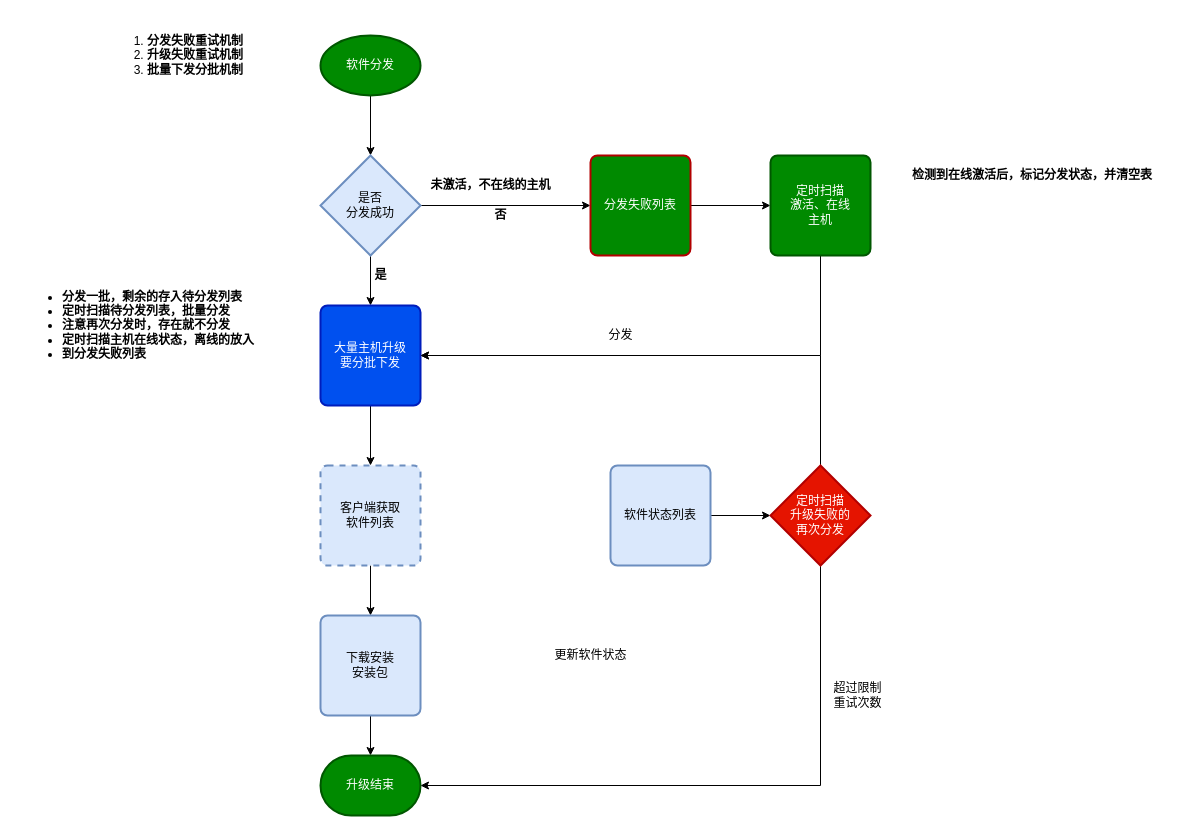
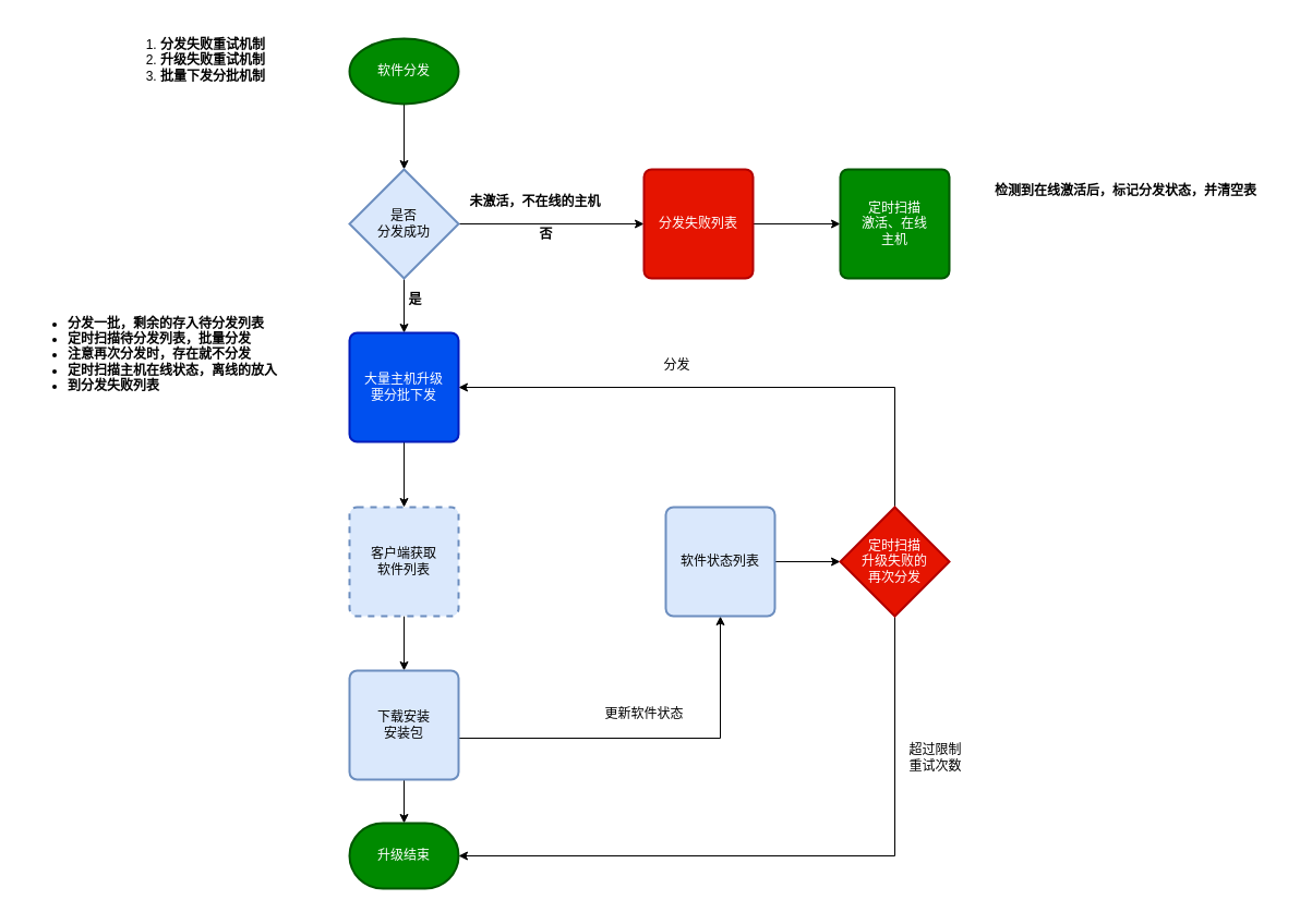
  <mxCell id="0" />
  <mxCell id="1" parent="0" />
  <mxCell id="2" value="" style="edgeStyle=orthogonalEdgeStyle;rounded=0;orthogonalLoop=1;jettySize=auto;html=1;" edge="1" parent="1" source="3" target="6"><mxGeometry relative="1" as="geometry" /></mxCell>
  <mxCell id="3" value="软件分发" style="strokeWidth=2;html=1;shape=mxgraph.flowchart.start_1;whiteSpace=wrap;fillColor=#008a00;fontColor=#ffffff;strokeColor=#005700;" vertex="1" parent="1"><mxGeometry x="320" y="35" width="100" height="60" as="geometry" /></mxCell>
  <mxCell id="4" value="" style="edgeStyle=orthogonalEdgeStyle;rounded=0;orthogonalLoop=1;jettySize=auto;html=1;" edge="1" parent="1" source="6" target="8"><mxGeometry relative="1" as="geometry" /></mxCell>
  <mxCell id="5" value="" style="edgeStyle=orthogonalEdgeStyle;rounded=0;orthogonalLoop=1;jettySize=auto;html=1;" edge="1" parent="1" source="6" target="16"><mxGeometry relative="1" as="geometry" /></mxCell>
  <mxCell id="6" value="是否&lt;br&gt;分发成功" style="strokeWidth=2;html=1;shape=mxgraph.flowchart.decision;whiteSpace=wrap;fillColor=#dae8fc;strokeColor=#6c8ebf;" vertex="1" parent="1"><mxGeometry x="320" y="155" width="100" height="100" as="geometry" /></mxCell>
  <mxCell id="7" value="" style="edgeStyle=orthogonalEdgeStyle;rounded=0;orthogonalLoop=1;jettySize=auto;html=1;" edge="1" parent="1" source="8" target="11"><mxGeometry relative="1" as="geometry" /></mxCell>
  <mxCell id="8" value="大量主机升级&lt;br&gt;要分批下发" style="rounded=1;whiteSpace=wrap;html=1;absoluteArcSize=1;arcSize=14;strokeWidth=2;fillColor=#0050ef;fontColor=#ffffff;strokeColor=#001DBC;" vertex="1" parent="1"><mxGeometry x="320" y="305" width="100" height="100" as="geometry" /></mxCell>
  <mxCell id="9" value="" style="edgeStyle=orthogonalEdgeStyle;rounded=0;orthogonalLoop=1;jettySize=auto;html=1;" edge="1" parent="1" source="11" target="13"><mxGeometry relative="1" as="geometry" /></mxCell>
+ <mxCell id="10" value="" style="edgeStyle=orthogonalEdgeStyle;rounded=0;orthogonalLoop=1;jettySize=auto;html=1;exitX=1;exitY=0.62;exitDx=0;exitDy=0;exitPerimeter=0;" edge="1" parent="1" source="13" target="20"><mxGeometry relative="1" as="geometry" /></mxCell>
  <mxCell id="11" value="客户端获取&lt;br&gt;软件列表" style="rounded=1;whiteSpace=wrap;html=1;absoluteArcSize=1;arcSize=14;strokeWidth=2;fillColor=#dae8fc;strokeColor=#6c8ebf;dashed=1;" vertex="1" parent="1"><mxGeometry x="320" y="465" width="100" height="100" as="geometry" /></mxCell>
  <mxCell id="12" value="" style="edgeStyle=orthogonalEdgeStyle;rounded=0;orthogonalLoop=1;jettySize=auto;html=1;" edge="1" parent="1" source="13" target="14"><mxGeometry relative="1" as="geometry" /></mxCell>
  <mxCell id="13" value="下载安装&lt;br&gt;安装包" style="rounded=1;whiteSpace=wrap;html=1;absoluteArcSize=1;arcSize=14;strokeWidth=2;fillColor=#dae8fc;strokeColor=#6c8ebf;" vertex="1" parent="1"><mxGeometry x="320" y="615" width="100" height="100" as="geometry" /></mxCell>
  <mxCell id="14" value="升级结束" style="strokeWidth=2;html=1;shape=mxgraph.flowchart.terminator;whiteSpace=wrap;fillColor=#008a00;fontColor=#ffffff;strokeColor=#005700;" vertex="1" parent="1"><mxGeometry x="320" y="755" width="100" height="60" as="geometry" /></mxCell>
  <mxCell id="15" value="" style="edgeStyle=orthogonalEdgeStyle;rounded=0;orthogonalLoop=1;jettySize=auto;html=1;" edge="1" parent="1" source="16" target="18"><mxGeometry relative="1" as="geometry" /></mxCell>
- <mxCell id="16" value="分发失败列表" style="rounded=1;whiteSpace=wrap;html=1;absoluteArcSize=1;arcSize=14;strokeWidth=2;fillColor=#008a00;fontColor=#ffffff;strokeColor=#B20000;" vertex="1" parent="1"><mxGeometry x="590" y="155" width="100" height="100" as="geometry" /></mxCell>
- <mxCell id="17" style="edgeStyle=orthogonalEdgeStyle;rounded=0;orthogonalLoop=1;jettySize=auto;html=1;exitX=0.5;exitY=1;exitDx=0;exitDy=0;entryX=1;entryY=0.5;entryDx=0;entryDy=0;" edge="1" parent="1" source="18" target="8"><mxGeometry relative="1" as="geometry" /></mxCell>
+ <mxCell id="16" value="分发失败列表" style="rounded=1;whiteSpace=wrap;html=1;absoluteArcSize=1;arcSize=14;strokeWidth=2;fillColor=#e51400;fontColor=#ffffff;strokeColor=#B20000;" vertex="1" parent="1"><mxGeometry x="590" y="155" width="100" height="100" as="geometry" /></mxCell>
  <mxCell id="18" value="定时扫描&lt;br&gt;激活、在线&lt;br&gt;主机" style="rounded=1;whiteSpace=wrap;html=1;absoluteArcSize=1;arcSize=14;strokeWidth=2;fillColor=#008a00;fontColor=#ffffff;strokeColor=#005700;" vertex="1" parent="1"><mxGeometry x="770" y="155" width="100" height="100" as="geometry" /></mxCell>
  <mxCell id="19" value="" style="edgeStyle=orthogonalEdgeStyle;rounded=0;orthogonalLoop=1;jettySize=auto;html=1;" edge="1" parent="1" source="20" target="23"><mxGeometry relative="1" as="geometry" /></mxCell>
  <mxCell id="20" value="软件状态列表" style="rounded=1;whiteSpace=wrap;html=1;absoluteArcSize=1;arcSize=14;strokeWidth=2;fillColor=#dae8fc;strokeColor=#6c8ebf;" vertex="1" parent="1"><mxGeometry x="610" y="465" width="100" height="100" as="geometry" /></mxCell>
  <mxCell id="21" style="edgeStyle=orthogonalEdgeStyle;rounded=0;orthogonalLoop=1;jettySize=auto;html=1;exitX=0.5;exitY=0;exitDx=0;exitDy=0;exitPerimeter=0;entryX=1;entryY=0.5;entryDx=0;entryDy=0;" edge="1" parent="1" source="23" target="8"><mxGeometry relative="1" as="geometry" /></mxCell>
  <mxCell id="22" style="edgeStyle=orthogonalEdgeStyle;rounded=0;orthogonalLoop=1;jettySize=auto;html=1;exitX=0.5;exitY=1;exitDx=0;exitDy=0;exitPerimeter=0;entryX=1;entryY=0.5;entryDx=0;entryDy=0;entryPerimeter=0;" edge="1" parent="1" source="23" target="14"><mxGeometry relative="1" as="geometry" /></mxCell>
  <mxCell id="23" value="定时扫描&lt;br&gt;升级失败的&lt;br&gt;再次分发" style="strokeWidth=2;html=1;shape=mxgraph.flowchart.decision;whiteSpace=wrap;fillColor=#e51400;fontColor=#ffffff;strokeColor=#B20000;" vertex="1" parent="1"><mxGeometry x="770" y="465" width="100" height="100" as="geometry" /></mxCell>
  <mxCell id="24" value="&lt;b&gt;检测到在线激活后，标记分发状态，并清空表&lt;/b&gt;" style="text;html=1;align=left;verticalAlign=middle;resizable=0;points=[];autosize=1;strokeColor=none;fillColor=none;" vertex="1" parent="1"><mxGeometry x="910" y="165" width="260" height="20" as="geometry" /></mxCell>
  <mxCell id="25" value="&lt;b&gt;是&lt;/b&gt;" style="text;html=1;align=center;verticalAlign=middle;resizable=0;points=[];autosize=1;strokeColor=none;fillColor=none;" vertex="1" parent="1"><mxGeometry x="365" y="265" width="30" height="20" as="geometry" /></mxCell>
  <mxCell id="26" value="&lt;b&gt;否&lt;/b&gt;" style="text;html=1;align=center;verticalAlign=middle;resizable=0;points=[];autosize=1;strokeColor=none;fillColor=none;" vertex="1" parent="1"><mxGeometry x="485" y="205" width="30" height="20" as="geometry" /></mxCell>
  <mxCell id="27" value="&lt;b&gt;未激活，不在线的主机&lt;/b&gt;" style="text;html=1;align=center;verticalAlign=middle;resizable=0;points=[];autosize=1;strokeColor=none;fillColor=none;" vertex="1" parent="1"><mxGeometry x="420" y="175" width="140" height="20" as="geometry" /></mxCell>
  <mxCell id="28" value="&lt;ol&gt;&lt;li&gt;&lt;b&gt;分发失败重试机制&lt;/b&gt;&lt;/li&gt;&lt;li&gt;&lt;b&gt;升级失败重试机制&lt;/b&gt;&lt;/li&gt;&lt;li&gt;&lt;b&gt;批量下发分批机制&lt;/b&gt;&lt;/li&gt;&lt;/ol&gt;" style="text;html=1;align=left;verticalAlign=middle;resizable=0;points=[];autosize=1;strokeColor=none;fillColor=none;" vertex="1" parent="1"><mxGeometry x="105" y="20" width="150" height="70" as="geometry" /></mxCell>
  <mxCell id="29" value="分发" style="text;html=1;align=center;verticalAlign=middle;resizable=0;points=[];autosize=1;strokeColor=none;fillColor=none;" vertex="1" parent="1"><mxGeometry x="600" y="325" width="40" height="20" as="geometry" /></mxCell>
  <mxCell id="30" value="更新软件状态" style="text;html=1;align=center;verticalAlign=middle;resizable=0;points=[];autosize=1;strokeColor=none;fillColor=none;" vertex="1" parent="1"><mxGeometry x="545" y="645" width="90" height="20" as="geometry" /></mxCell>
  <mxCell id="31" value="超过限制&lt;br&gt;重试次数" style="text;html=1;align=center;verticalAlign=middle;resizable=0;points=[];autosize=1;strokeColor=none;fillColor=none;" vertex="1" parent="1"><mxGeometry x="827" y="680" width="60" height="30" as="geometry" /></mxCell>
  <mxCell id="32" value="&lt;ul&gt;&lt;li&gt;&lt;b&gt;分发一批，剩余的存入待分发列表&lt;/b&gt;&lt;/li&gt;&lt;li&gt;&lt;b&gt;定时扫描待分发列表，批量分发&lt;/b&gt;&lt;/li&gt;&lt;li&gt;&lt;b&gt;注意再次分发时，存在就不分发&lt;/b&gt;&lt;/li&gt;&lt;li&gt;&lt;b&gt;定时扫描主机在线状态，离线的放入&lt;/b&gt;&lt;/li&gt;&lt;li&gt;&lt;b&gt;到分发失败列表&lt;/b&gt;&lt;/li&gt;&lt;/ul&gt;" style="text;html=1;align=left;verticalAlign=middle;resizable=0;points=[];autosize=1;strokeColor=none;fillColor=none;" vertex="1" parent="1"><mxGeometry x="20" y="275" width="250" height="100" as="geometry" /></mxCell>
